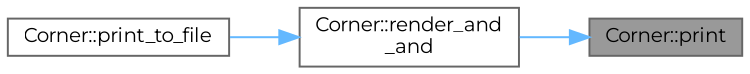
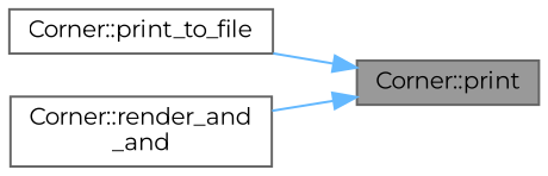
  digraph {
    fontname=Montserrat
    rankdir=RL
    node [color=grey40 fillcolor=white fontname=Montserrat fontsize=10 shape=box style=filled]
    edge [color=steelblue1 dir=back fontname=Montserrat fontsize=10 labelfontname=Helvetica labelfontsize=10 style=solid]
    n1 [color=gray40 fillcolor=grey60 fontcolor=black height=0.2 label="Corner::print" width=0.4]
    n2 [height=0.2 label="Corner::print_to_file" width=0.4]
    n3 [height=0.2 label="Corner::render_and\l_and" width=0.4]
-   n3 -> n2
+   n1 -> n2
    n1 -> n3
  }
